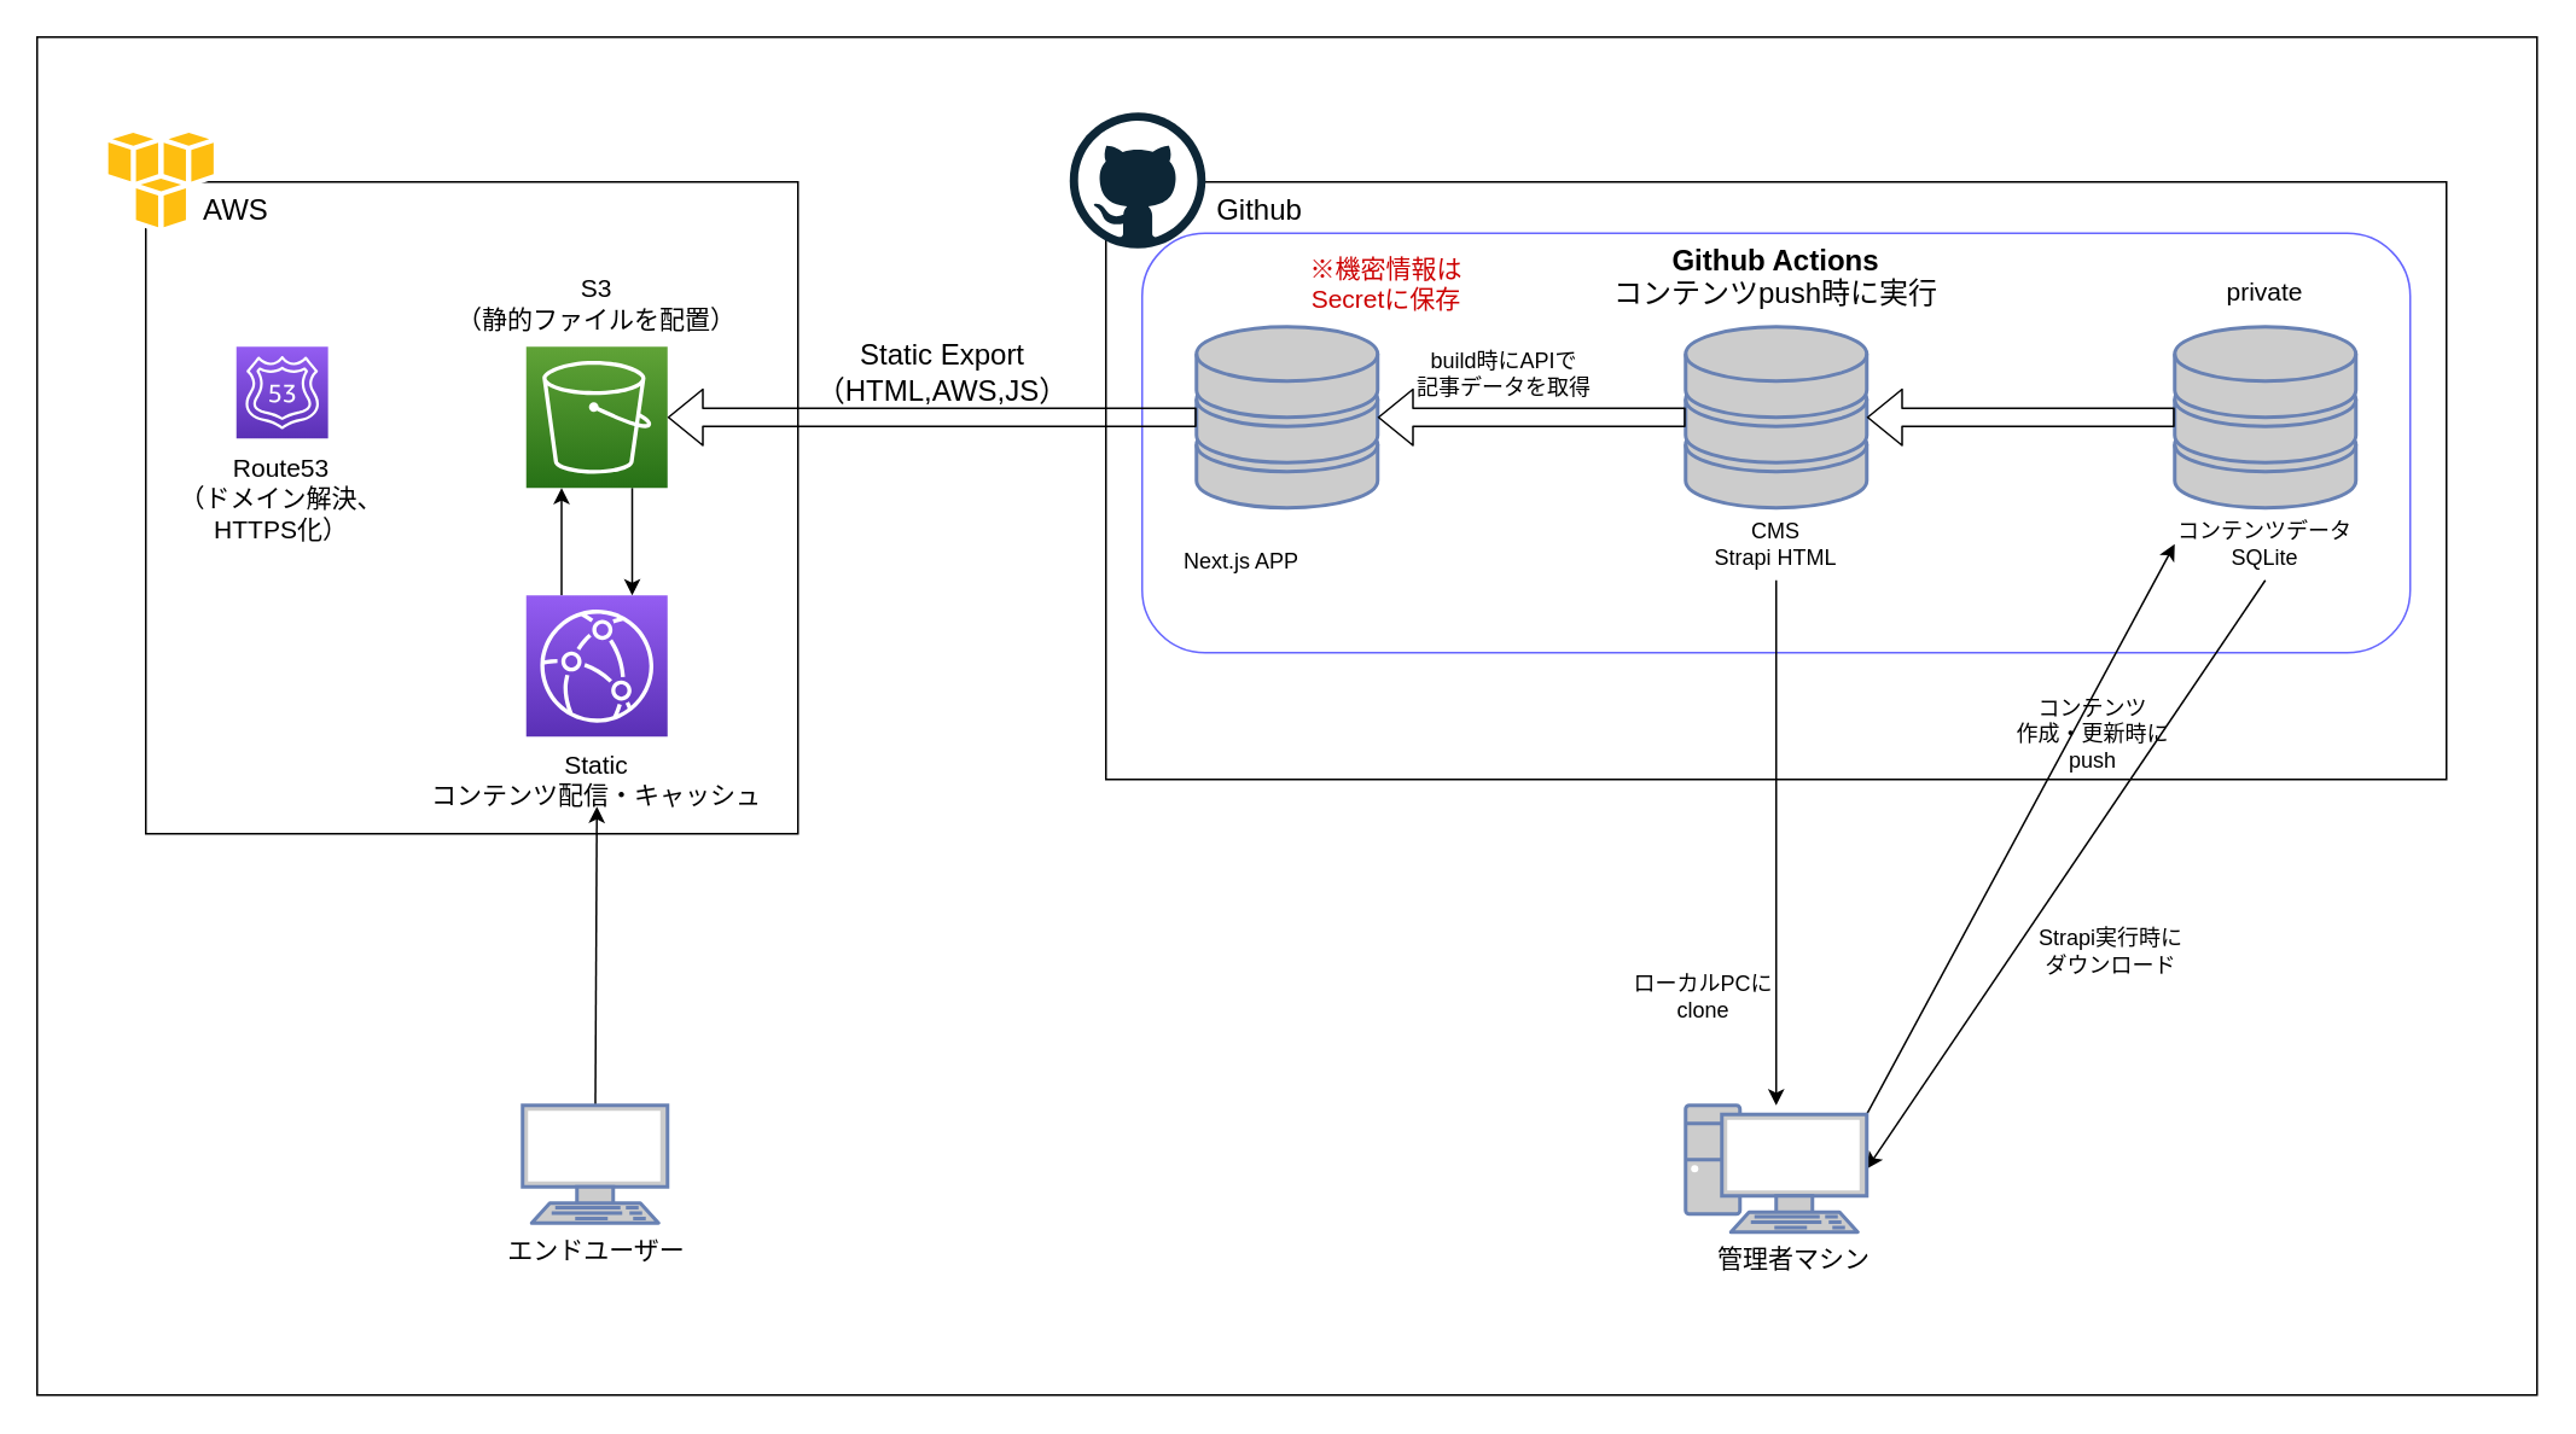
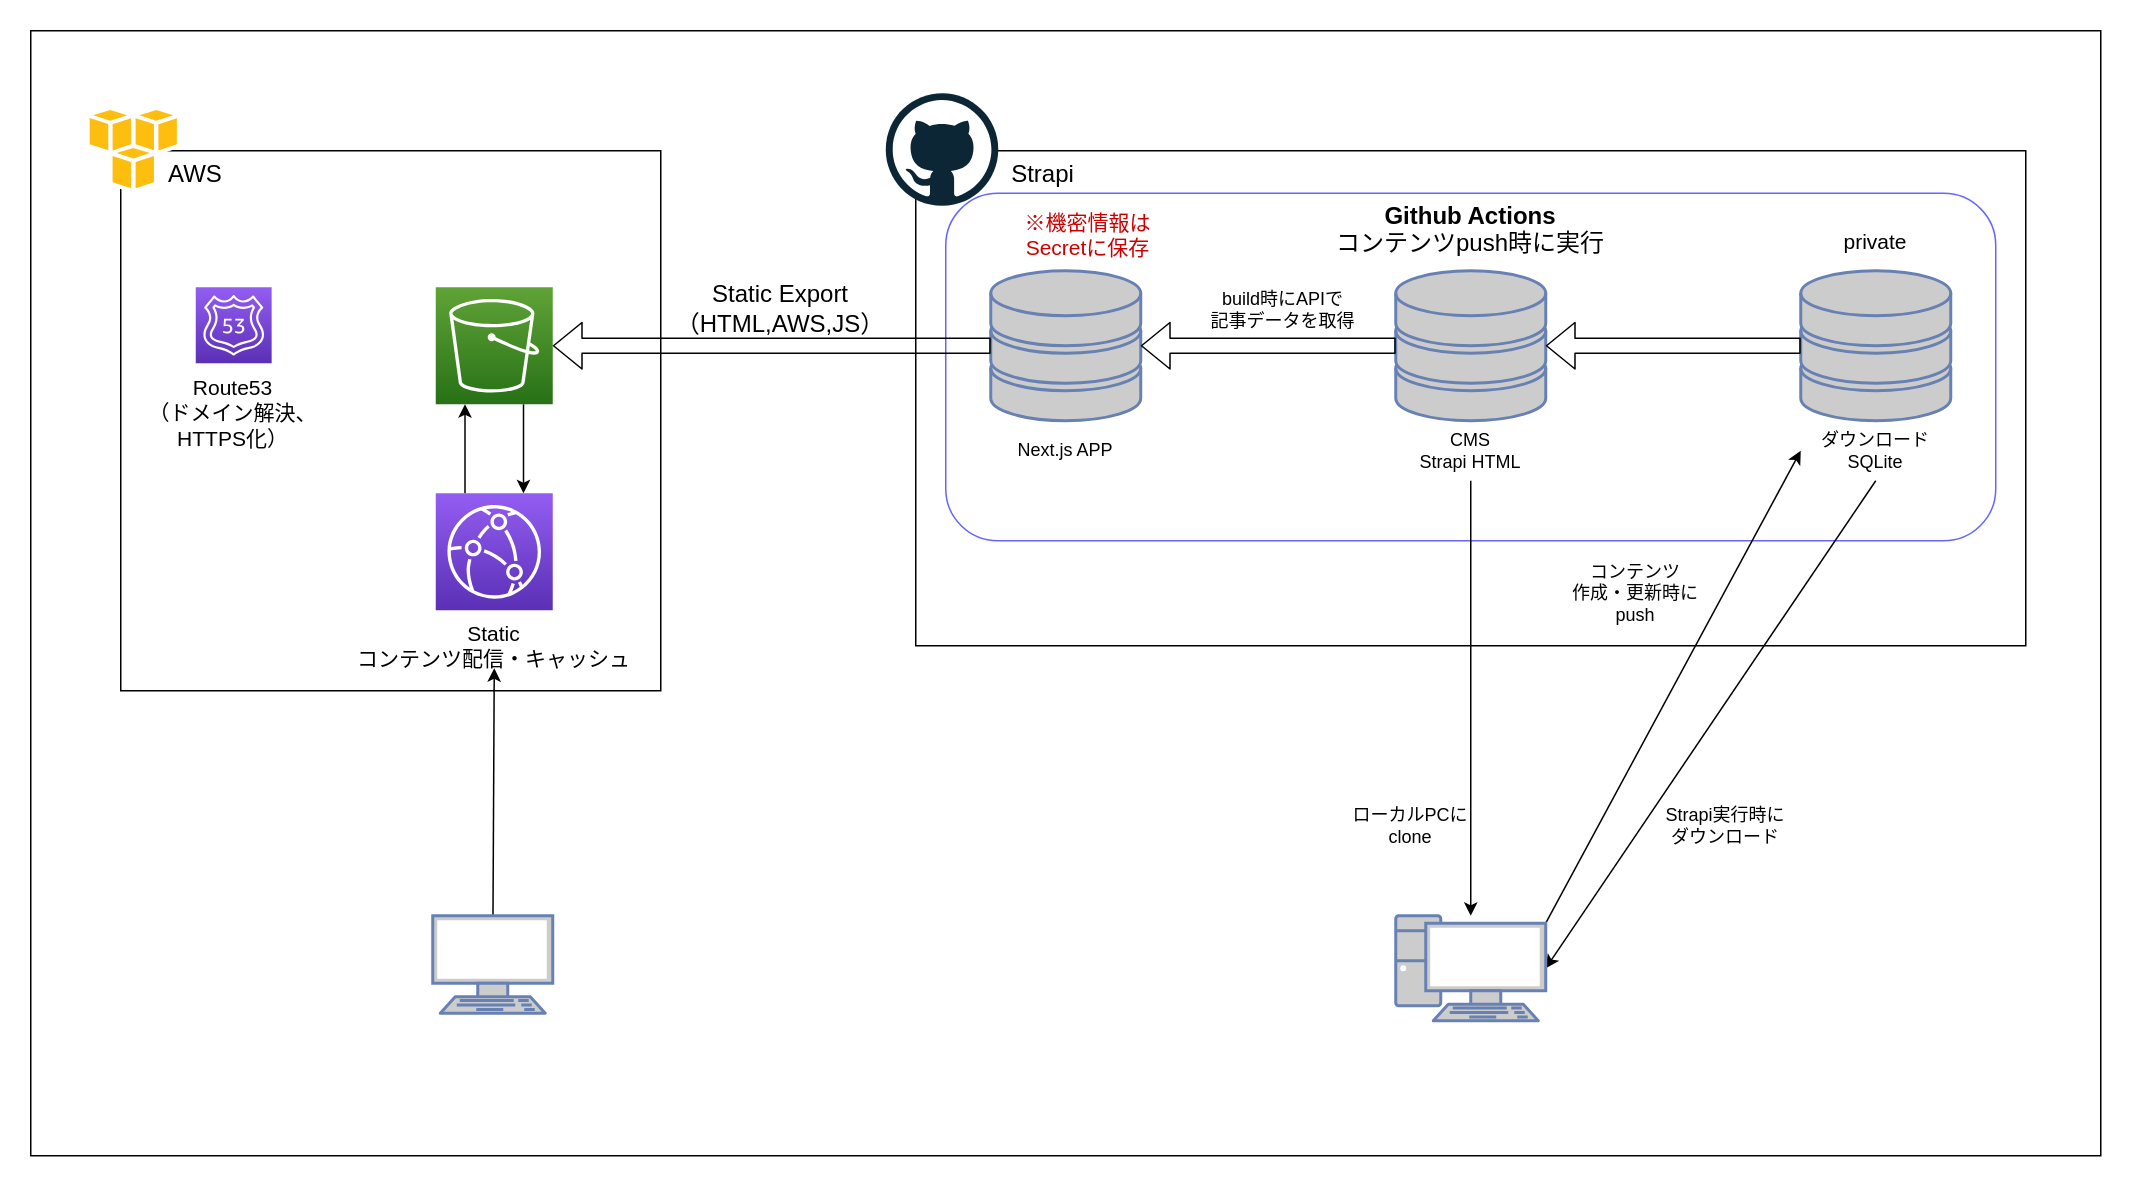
  <mxCell id="0" />
  <mxCell id="1" parent="0" />
  <mxCell id="2" value="" style="rounded=0;whiteSpace=wrap;html=1;" vertex="1" parent="1"><mxGeometry x="20" y="20" width="1380" height="750" as="geometry" /></mxCell>
  <mxCell id="3" value="" style="rounded=0;whiteSpace=wrap;html=1;" vertex="1" parent="1"><mxGeometry x="610" y="100" width="740" height="330" as="geometry" /></mxCell>
  <mxCell id="4" value="" style="rounded=1;whiteSpace=wrap;html=1;fontSize=14;fillColor=none;strokeColor=#6666FF;" vertex="1" parent="1"><mxGeometry x="630" y="128.4" width="700" height="231.6" as="geometry" /></mxCell>
  <mxCell id="5" value="" style="dashed=0;outlineConnect=0;html=1;align=center;labelPosition=center;verticalLabelPosition=bottom;verticalAlign=top;shape=mxgraph.weblogos.github" vertex="1" parent="1"><mxGeometry x="590" y="61.7" width="75" height="75" as="geometry" /></mxCell>
  <mxCell id="6" value="" style="fontColor=#0066CC;verticalAlign=top;verticalLabelPosition=bottom;labelPosition=center;align=center;html=1;outlineConnect=0;fillColor=#CCCCCC;strokeColor=#6881B3;gradientColor=none;gradientDirection=north;strokeWidth=2;shape=mxgraph.networks.storage;" vertex="1" parent="1"><mxGeometry x="660" y="180" width="100" height="100" as="geometry" /></mxCell>
- <mxCell id="7" value="Next.js APP" style="text;html=1;strokeColor=none;fillColor=none;align=center;verticalAlign=middle;whiteSpace=wrap;rounded=0;" vertex="1" parent="1"><mxGeometry x="635" y="290" width="100" height="40" as="geometry" /></mxCell>
+ <mxCell id="7" value="Next.js APP" style="text;html=1;strokeColor=none;fillColor=none;align=center;verticalAlign=middle;whiteSpace=wrap;rounded=0;" vertex="1" parent="1"><mxGeometry x="660" y="280" width="100" height="40" as="geometry" /></mxCell>
  <mxCell id="8" style="edgeStyle=none;html=1;" edge="1" parent="1" source="10" target="30"><mxGeometry relative="1" as="geometry"><mxPoint x="1045" y="610" as="targetPoint" /></mxGeometry></mxCell>
  <mxCell id="9" value="" style="fontColor=#0066CC;verticalAlign=top;verticalLabelPosition=bottom;labelPosition=center;align=center;html=1;outlineConnect=0;fillColor=#CCCCCC;strokeColor=#6881B3;gradientColor=none;gradientDirection=north;strokeWidth=2;shape=mxgraph.networks.storage;" vertex="1" parent="1"><mxGeometry x="930" y="180" width="100" height="100" as="geometry" /></mxCell>
  <mxCell id="10" value="CMS&lt;br&gt;Strapi HTML" style="text;html=1;strokeColor=none;fillColor=none;align=center;verticalAlign=middle;whiteSpace=wrap;rounded=0;" vertex="1" parent="1"><mxGeometry x="915" y="280" width="130" height="40" as="geometry" /></mxCell>
  <mxCell id="11" style="edgeStyle=none;html=1;exitX=0.5;exitY=1;exitDx=0;exitDy=0;entryX=1;entryY=0.5;entryDx=0;entryDy=0;entryPerimeter=0;fontSize=16;" edge="1" parent="1" source="13" target="30"><mxGeometry relative="1" as="geometry" /></mxCell>
  <mxCell id="12" value="" style="fontColor=#0066CC;verticalAlign=top;verticalLabelPosition=bottom;labelPosition=center;align=center;html=1;outlineConnect=0;fillColor=#CCCCCC;strokeColor=#6881B3;gradientColor=none;gradientDirection=north;strokeWidth=2;shape=mxgraph.networks.storage;" vertex="1" parent="1"><mxGeometry x="1200" y="180" width="100" height="100" as="geometry" /></mxCell>
- <mxCell id="13" value="コンテンツデータ&lt;br&gt;SQLite" style="text;html=1;strokeColor=none;fillColor=none;align=center;verticalAlign=middle;whiteSpace=wrap;rounded=0;" vertex="1" parent="1"><mxGeometry x="1200" y="280" width="100" height="40" as="geometry" /></mxCell>
+ <mxCell id="13" value="ダウンロード&lt;br&gt;SQLite" style="text;html=1;strokeColor=none;fillColor=none;align=center;verticalAlign=middle;whiteSpace=wrap;rounded=0;" vertex="1" parent="1"><mxGeometry x="1200" y="280" width="100" height="40" as="geometry" /></mxCell>
  <mxCell id="14" style="edgeStyle=none;html=1;entryX=0;entryY=0.5;entryDx=0;entryDy=0;exitX=1;exitY=0.07;exitDx=0;exitDy=0;exitPerimeter=0;" edge="1" parent="1" source="30" target="13"><mxGeometry relative="1" as="geometry"><mxPoint x="1058.875" y="610" as="sourcePoint" /></mxGeometry></mxCell>
  <mxCell id="15" value="ローカルPCにclone" style="text;html=1;strokeColor=none;fillColor=none;align=center;verticalAlign=middle;whiteSpace=wrap;rounded=0;" vertex="1" parent="1"><mxGeometry x="890" y="530" width="100" height="40" as="geometry" /></mxCell>
- <mxCell id="16" value="Strapi実行時に&lt;br&gt;ダウンロード" style="text;html=1;strokeColor=none;fillColor=none;align=center;verticalAlign=middle;whiteSpace=wrap;rounded=0;" vertex="1" parent="1"><mxGeometry x="1115" y="505" width="100" height="40" as="geometry" /></mxCell>
- <mxCell id="17" value="コンテンツ&lt;br&gt;作成・更新時にpush" style="text;html=1;strokeColor=none;fillColor=none;align=center;verticalAlign=middle;whiteSpace=wrap;rounded=0;" vertex="1" parent="1"><mxGeometry x="1105" y="385" width="100" height="40" as="geometry" /></mxCell>
+ <mxCell id="16" value="Strapi実行時に&lt;br&gt;ダウンロード" style="text;html=1;strokeColor=none;fillColor=none;align=center;verticalAlign=middle;whiteSpace=wrap;rounded=0;" vertex="1" parent="1"><mxGeometry x="1100" y="530" width="100" height="40" as="geometry" /></mxCell>
+ <mxCell id="17" value="コンテンツ&lt;br&gt;作成・更新時にpush" style="text;html=1;strokeColor=none;fillColor=none;align=center;verticalAlign=middle;whiteSpace=wrap;rounded=0;" vertex="1" parent="1"><mxGeometry x="1040" y="375" width="100" height="40" as="geometry" /></mxCell>
  <mxCell id="18" value="Github Actions" style="text;html=1;strokeColor=none;fillColor=none;align=center;verticalAlign=middle;whiteSpace=wrap;rounded=0;fontSize=16;fontStyle=1" vertex="1" parent="1"><mxGeometry x="915" y="128.4" width="130" height="30" as="geometry" /></mxCell>
  <mxCell id="19" value="" style="shape=flexArrow;endArrow=classic;html=1;exitX=0;exitY=0.5;exitDx=0;exitDy=0;exitPerimeter=0;entryX=1;entryY=0.5;entryDx=0;entryDy=0;entryPerimeter=0;" edge="1" parent="1" source="12" target="9"><mxGeometry width="50" height="50" relative="1" as="geometry"><mxPoint x="610" y="460" as="sourcePoint" /><mxPoint x="660" y="410" as="targetPoint" /></mxGeometry></mxCell>
  <mxCell id="20" value="" style="shape=flexArrow;endArrow=classic;html=1;exitX=0;exitY=0.5;exitDx=0;exitDy=0;exitPerimeter=0;" edge="1" parent="1" source="9" target="6"><mxGeometry width="50" height="50" relative="1" as="geometry"><mxPoint x="610" y="460" as="sourcePoint" /><mxPoint x="660" y="410" as="targetPoint" /></mxGeometry></mxCell>
  <mxCell id="21" value="Static Export&lt;br&gt;（HTML,AWS,JS）" style="text;html=1;strokeColor=none;fillColor=none;align=center;verticalAlign=middle;whiteSpace=wrap;rounded=0;fontSize=16;" vertex="1" parent="1"><mxGeometry x="460" y="190" width="120" height="30" as="geometry" /></mxCell>
  <mxCell id="22" value="" style="rounded=0;whiteSpace=wrap;html=1;fontSize=16;" vertex="1" parent="1"><mxGeometry x="80" y="100" width="360" height="360" as="geometry" /></mxCell>
  <mxCell id="23" value="" style="dashed=0;outlineConnect=0;html=1;align=center;labelPosition=center;verticalLabelPosition=bottom;verticalAlign=top;shape=mxgraph.weblogos.aws;fontSize=16;" vertex="1" parent="1"><mxGeometry x="56.4" y="70" width="63.6" height="58.4" as="geometry" /></mxCell>
  <mxCell id="24" style="edgeStyle=none;html=1;exitX=0.75;exitY=1;exitDx=0;exitDy=0;exitPerimeter=0;entryX=0.75;entryY=0;entryDx=0;entryDy=0;entryPerimeter=0;fontSize=16;" edge="1" parent="1" source="25" target="27"><mxGeometry relative="1" as="geometry" /></mxCell>
  <mxCell id="25" value="" style="sketch=0;points=[[0,0,0],[0.25,0,0],[0.5,0,0],[0.75,0,0],[1,0,0],[0,1,0],[0.25,1,0],[0.5,1,0],[0.75,1,0],[1,1,0],[0,0.25,0],[0,0.5,0],[0,0.75,0],[1,0.25,0],[1,0.5,0],[1,0.75,0]];outlineConnect=0;fontColor=#232F3E;gradientColor=#60A337;gradientDirection=north;fillColor=#277116;strokeColor=#ffffff;dashed=0;verticalLabelPosition=bottom;verticalAlign=top;align=center;html=1;fontSize=12;fontStyle=0;aspect=fixed;shape=mxgraph.aws4.resourceIcon;resIcon=mxgraph.aws4.s3;" vertex="1" parent="1"><mxGeometry x="290" y="191" width="78" height="78" as="geometry" /></mxCell>
  <mxCell id="26" style="edgeStyle=none;html=1;exitX=0.25;exitY=0;exitDx=0;exitDy=0;exitPerimeter=0;entryX=0.25;entryY=1;entryDx=0;entryDy=0;entryPerimeter=0;fontSize=16;" edge="1" parent="1" source="27" target="25"><mxGeometry relative="1" as="geometry" /></mxCell>
  <mxCell id="27" value="" style="sketch=0;points=[[0,0,0],[0.25,0,0],[0.5,0,0],[0.75,0,0],[1,0,0],[0,1,0],[0.25,1,0],[0.5,1,0],[0.75,1,0],[1,1,0],[0,0.25,0],[0,0.5,0],[0,0.75,0],[1,0.25,0],[1,0.5,0],[1,0.75,0]];outlineConnect=0;fontColor=#232F3E;gradientColor=#945DF2;gradientDirection=north;fillColor=#5A30B5;strokeColor=#ffffff;dashed=0;verticalLabelPosition=bottom;verticalAlign=top;align=center;html=1;fontSize=12;fontStyle=0;aspect=fixed;shape=mxgraph.aws4.resourceIcon;resIcon=mxgraph.aws4.cloudfront;" vertex="1" parent="1"><mxGeometry x="290" y="328.4" width="78" height="78" as="geometry" /></mxCell>
  <mxCell id="28" value="" style="shape=flexArrow;endArrow=classic;html=1;fontSize=16;exitX=0;exitY=0.5;exitDx=0;exitDy=0;exitPerimeter=0;" edge="1" parent="1" source="6" target="25"><mxGeometry width="50" height="50" relative="1" as="geometry"><mxPoint x="610" y="460" as="sourcePoint" /><mxPoint x="660" y="410" as="targetPoint" /></mxGeometry></mxCell>
- <mxCell id="29" value="S3&lt;br style=&quot;font-size: 14px;&quot;&gt;（静的ファイルを配置）" style="text;html=1;strokeColor=none;fillColor=none;align=center;verticalAlign=middle;whiteSpace=wrap;rounded=0;fontSize=14;" vertex="1" parent="1"><mxGeometry x="228" y="152" width="202" height="30" as="geometry" /></mxCell>
  <mxCell id="30" value="" style="fontColor=#0066CC;verticalAlign=top;verticalLabelPosition=bottom;labelPosition=center;align=center;html=1;outlineConnect=0;fillColor=#CCCCCC;strokeColor=#6881B3;gradientColor=none;gradientDirection=north;strokeWidth=2;shape=mxgraph.networks.pc;fontSize=16;" vertex="1" parent="1"><mxGeometry x="930" y="610" width="100" height="70" as="geometry" /></mxCell>
  <mxCell id="31" style="edgeStyle=none;html=1;entryX=0.5;entryY=1;entryDx=0;entryDy=0;fontSize=16;" edge="1" parent="1" source="32" target="39"><mxGeometry relative="1" as="geometry" /></mxCell>
  <mxCell id="32" value="" style="fontColor=#0066CC;verticalAlign=top;verticalLabelPosition=bottom;labelPosition=center;align=center;html=1;outlineConnect=0;fillColor=#CCCCCC;strokeColor=#6881B3;gradientColor=none;gradientDirection=north;strokeWidth=2;shape=mxgraph.networks.terminal;fontSize=16;" vertex="1" parent="1"><mxGeometry x="288" y="610" width="80" height="65" as="geometry" /></mxCell>
  <mxCell id="33" value="AWS" style="text;html=1;strokeColor=none;fillColor=none;align=center;verticalAlign=middle;whiteSpace=wrap;rounded=0;fontSize=16;" vertex="1" parent="1"><mxGeometry x="100" y="100" width="60" height="30" as="geometry" /></mxCell>
- <mxCell id="34" value="Github" style="text;html=1;strokeColor=none;fillColor=none;align=center;verticalAlign=middle;whiteSpace=wrap;rounded=0;fontSize=16;" vertex="1" parent="1"><mxGeometry x="665" y="100" width="60" height="30" as="geometry" /></mxCell>
+ <mxCell id="34" value="Strapi" style="text;html=1;strokeColor=none;fillColor=none;align=center;verticalAlign=middle;whiteSpace=wrap;rounded=0;fontSize=16;" vertex="1" parent="1"><mxGeometry x="665" y="100" width="60" height="30" as="geometry" /></mxCell>
  <mxCell id="35" value="コンテンツpush時に実行" style="text;html=1;strokeColor=none;fillColor=none;align=center;verticalAlign=middle;whiteSpace=wrap;rounded=0;fontSize=16;" vertex="1" parent="1"><mxGeometry x="870" y="152" width="220" height="18" as="geometry" /></mxCell>
- <mxCell id="36" value="build時にAPIで&lt;br&gt;記事データを取得" style="text;html=1;strokeColor=none;fillColor=none;align=center;verticalAlign=middle;whiteSpace=wrap;rounded=0;fontSize=12;" vertex="1" parent="1"><mxGeometry x="775" y="191" width="110" height="30" as="geometry" /></mxCell>
- <mxCell id="37" value="管理者マシン" style="text;html=1;strokeColor=none;fillColor=none;align=center;verticalAlign=middle;whiteSpace=wrap;rounded=0;fontSize=14;" vertex="1" parent="1"><mxGeometry x="935" y="680" width="110" height="30" as="geometry" /></mxCell>
- <mxCell id="38" value="エンドユーザー" style="text;html=1;strokeColor=none;fillColor=none;align=center;verticalAlign=middle;whiteSpace=wrap;rounded=0;fontSize=14;" vertex="1" parent="1"><mxGeometry x="269" y="675" width="120" height="30" as="geometry" /></mxCell>
+ <mxCell id="36" value="build時にAPIで&lt;br&gt;記事データを取得" style="text;html=1;strokeColor=none;fillColor=none;align=center;verticalAlign=middle;whiteSpace=wrap;rounded=0;fontSize=12;" vertex="1" parent="1"><mxGeometry x="800" y="191" width="110" height="30" as="geometry" /></mxCell>
  <mxCell id="39" value="Static&lt;br style=&quot;font-size: 14px;&quot;&gt;コンテンツ配信・キャッシュ" style="text;html=1;strokeColor=none;fillColor=none;align=center;verticalAlign=middle;whiteSpace=wrap;rounded=0;fontSize=14;" vertex="1" parent="1"><mxGeometry x="213" y="415" width="232" height="30" as="geometry" /></mxCell>
  <mxCell id="40" value="private" style="text;html=1;strokeColor=none;fillColor=none;align=center;verticalAlign=middle;whiteSpace=wrap;rounded=0;fontSize=14;" vertex="1" parent="1"><mxGeometry x="1220" y="146" width="60" height="30" as="geometry" /></mxCell>
  <mxCell id="41" value="" style="sketch=0;points=[[0,0,0],[0.25,0,0],[0.5,0,0],[0.75,0,0],[1,0,0],[0,1,0],[0.25,1,0],[0.5,1,0],[0.75,1,0],[1,1,0],[0,0.25,0],[0,0.5,0],[0,0.75,0],[1,0.25,0],[1,0.5,0],[1,0.75,0]];outlineConnect=0;fontColor=#232F3E;gradientColor=#945DF2;gradientDirection=north;fillColor=#5A30B5;strokeColor=#ffffff;dashed=0;verticalLabelPosition=bottom;verticalAlign=top;align=center;html=1;fontSize=12;fontStyle=0;aspect=fixed;shape=mxgraph.aws4.resourceIcon;resIcon=mxgraph.aws4.route_53;" vertex="1" parent="1"><mxGeometry x="130" y="191" width="50.6" height="50.6" as="geometry" /></mxCell>
  <mxCell id="42" value="Route53&lt;br&gt;（ドメイン解決、&lt;br&gt;HTTPS化）" style="text;html=1;strokeColor=none;fillColor=none;align=center;verticalAlign=middle;whiteSpace=wrap;rounded=0;fontSize=14;" vertex="1" parent="1"><mxGeometry x="55.3" y="260" width="200" height="30" as="geometry" /></mxCell>
- <mxCell id="43" value="※機密情報はSecretに保存" style="text;html=1;strokeColor=none;fillColor=none;align=center;verticalAlign=middle;whiteSpace=wrap;rounded=0;fontSize=14;fontColor=#CC0000;" vertex="1" parent="1"><mxGeometry x="710" y="146" width="110" height="20" as="geometry" /></mxCell>
+ <mxCell id="43" value="※機密情報はSecretに保存" style="text;html=1;strokeColor=none;fillColor=none;align=center;verticalAlign=middle;whiteSpace=wrap;rounded=0;fontSize=14;fontColor=#CC0000;" vertex="1" parent="1"><mxGeometry x="670" y="146" width="110" height="20" as="geometry" /></mxCell>
